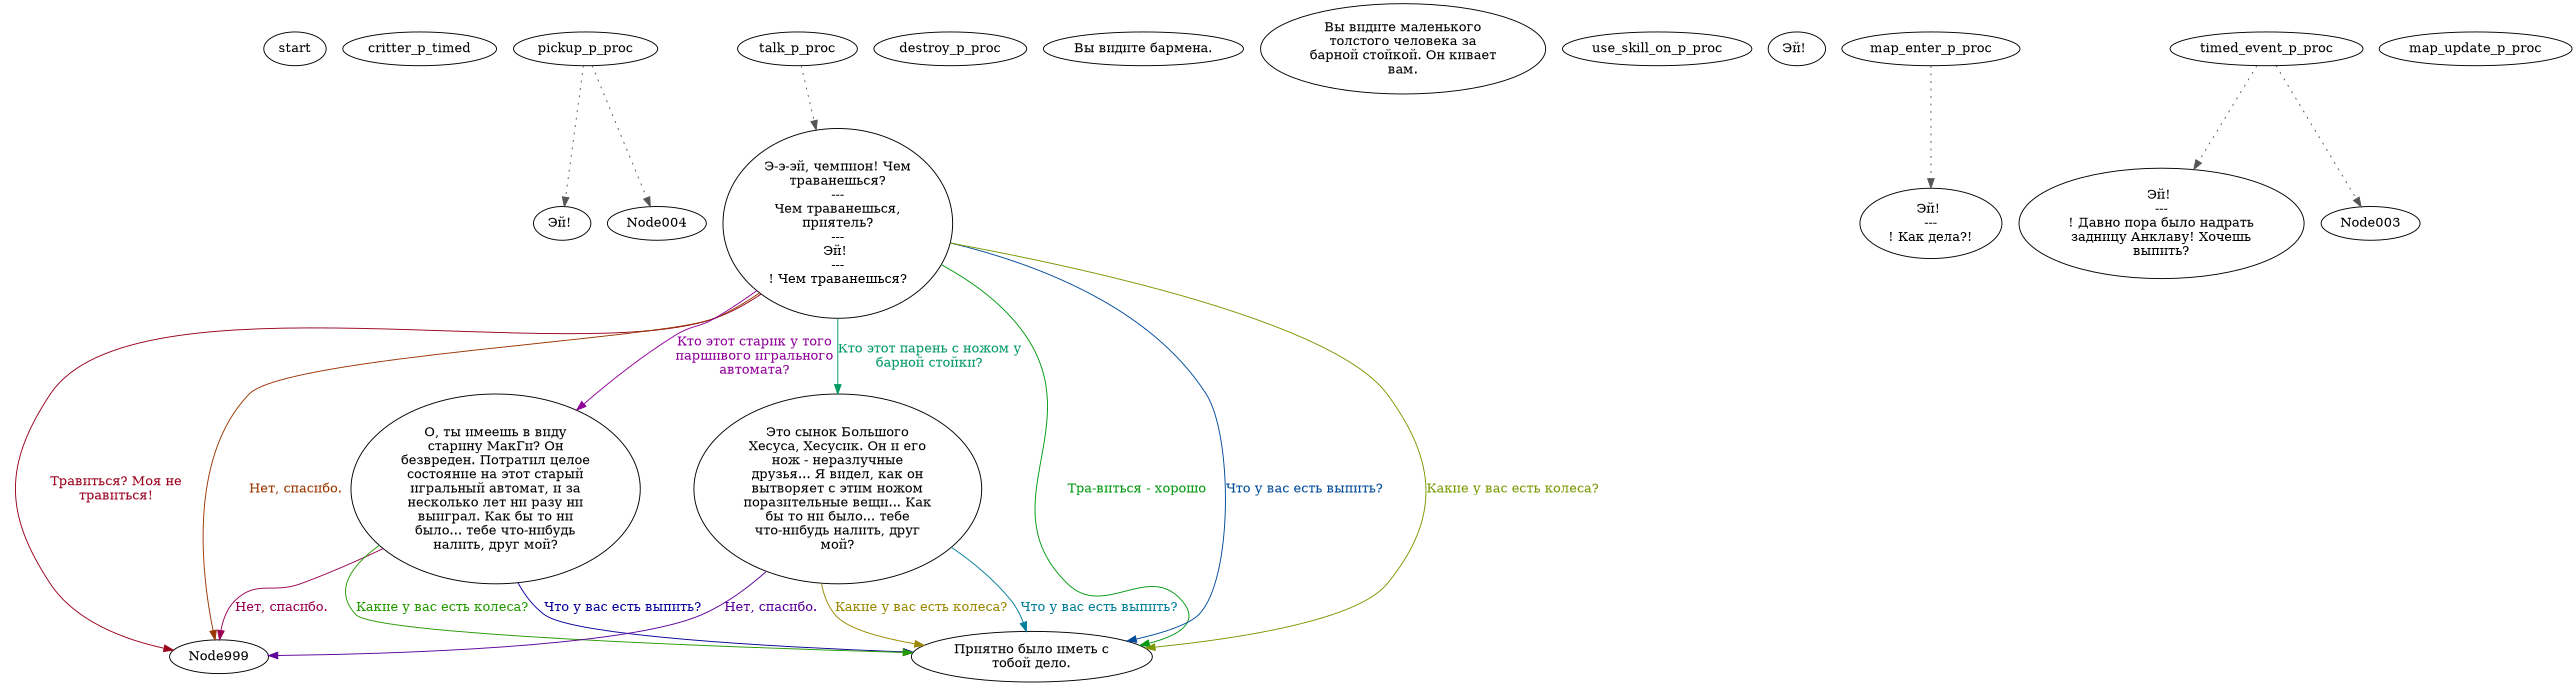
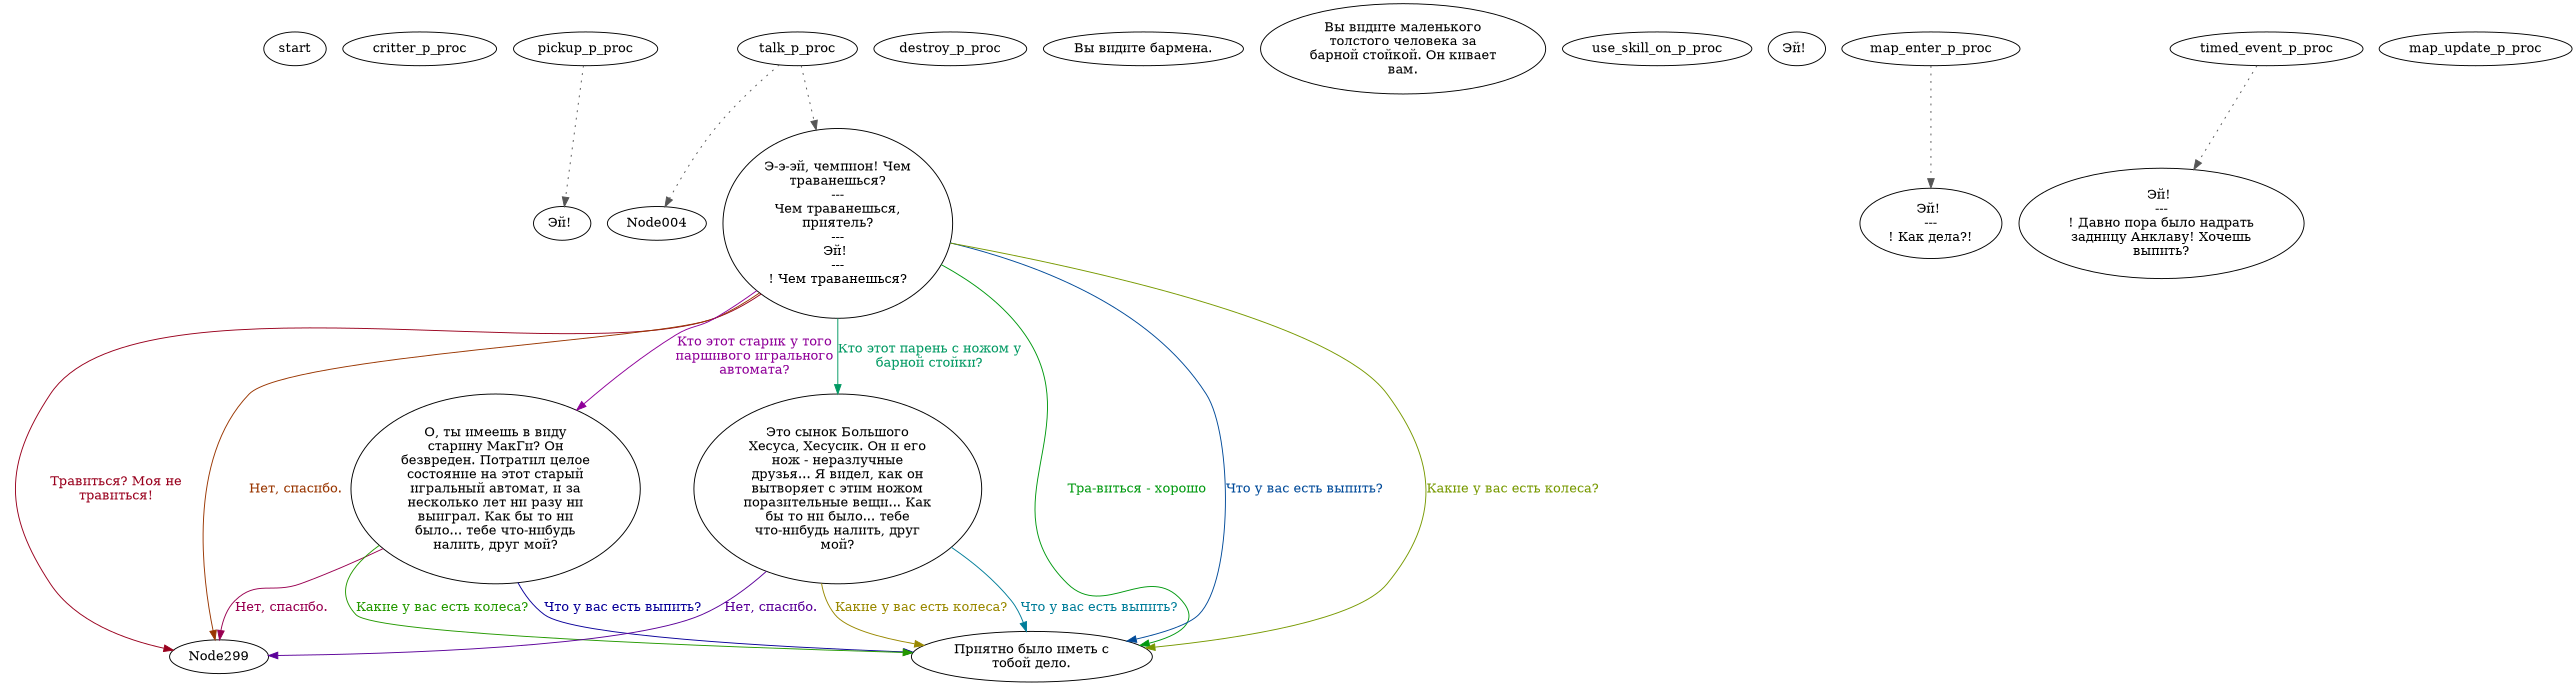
  digraph {
    node [color="#000000" fillcolor="#FFFFFF" style=filled]
    edge [color="#555555"]
    start
-   critter_p_proc [label=critter_p_timed]
+   critter_p_proc
    n3 [label="Эй! "]
    pickup_p_proc
    talk_p_proc
    Node004
    n7 [label="Э-э-эй, чемпион! Чем\nтраванешься?\n---\nЧем траванешься,\nприятель?\n---\nЭй! \n---\n! Чем траванешься?"]
-   Node999
+   Node999 [label=Node299]
    n9 [label="Приятно было иметь с\nтобой дело."]
    n10 [label="О, ты имеешь в виду\nстарину МакГи? Он\nбезвреден. Потратил целое\nсостояние на этот старый\nигральный автомат, и за\nнесколько лет ни разу ни\nвыиграл. Как бы то ни\nбыло... тебе что-нибудь\nналить, друг мой?"]
    n11 [label="Это сынок Большого\nХесуса, Хесусик. Он и его\nнож - неразлучные\nдрузья... Я видел, как он\nвытворяет с этим ножом\nпоразительные вещи... Как\nбы то ни было... тебе\nчто-нибудь налить, друг\nмой?"]
    destroy_p_proc
    n13 [label="Вы видите бармена."]
    n14 [label="Вы видите маленького\nтолстого человека за\nбарной стойкой. Он кивает\nвам."]
    use_skill_on_p_proc
    n16 [label="Эй! "]
    n17 [label="Эй! \n---\n! Как дела?!"]
    map_enter_p_proc
    n19 [label="Эй! \n---\n! Давно пора было надрать\nзадницу Анклаву! Хочешь\nвыпить?"]
    timed_event_p_proc
-   Node003
    map_update_p_proc
    pickup_p_proc -> n3 [style=dotted]
-   pickup_p_proc -> Node004 [style=dotted]
+   talk_p_proc -> Node004 [style=dotted]
    talk_p_proc -> n7 [style=dotted]
    n7 -> Node999 [color="#99001D" fontcolor="#99001D" label="Травиться? Моя не\nтравиться!"]
    n7 -> Node999 [color="#993500" fontcolor="#993500" label="Нет, спасибо."]
    n7 -> n9 [color="#00990F" fontcolor="#00990F" label="Тра-виться - хорошо"]
    n7 -> n9 [color="#004A99" fontcolor="#004A99" label="Что у вас есть выпить?"]
    n7 -> n9 [color="#779900" fontcolor="#779900" label="Какие у вас есть колеса?"]
    n7 -> n10 [color="#8F0099" fontcolor="#8F0099" label="Кто этот старик у того\nпаршивого игрального\nавтомата?"]
    n7 -> n11 [color="#009962" fontcolor="#009962" label="Кто этот парень с ножом у\nбарной стойки?"]
    n10 -> Node999 [color="#990051" fontcolor="#990051" label="Нет, спасибо."]
    n10 -> n9 [color="#090099" fontcolor="#090099" label="Что у вас есть выпить?"]
    n10 -> n9 [color="#249900" fontcolor="#249900" label="Какие у вас есть колеса?"]
    n11 -> Node999 [color="#5B0099" fontcolor="#5B0099" label="Нет, спасибо."]
    n11 -> n9 [color="#007D99" fontcolor="#007D99" label="Что у вас есть выпить?"]
    n11 -> n9 [color="#998800" fontcolor="#998800" label="Какие у вас есть колеса?"]
    map_enter_p_proc -> n17 [style=dotted]
    timed_event_p_proc -> n19 [style=dotted]
-   timed_event_p_proc -> Node003 [style=dotted]
  }
